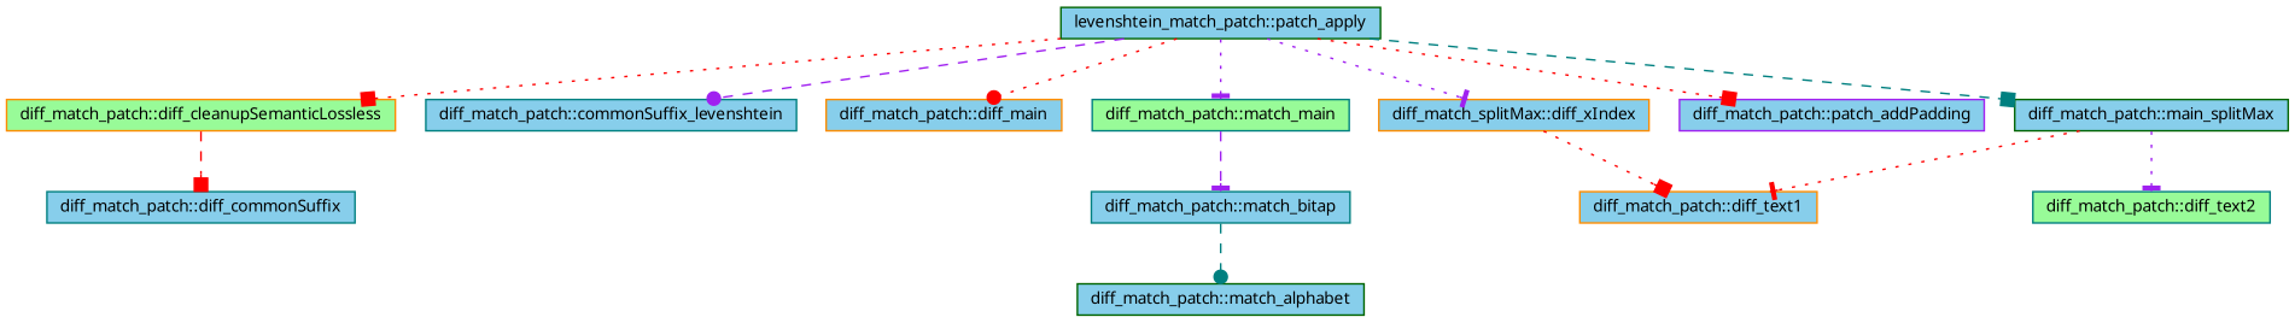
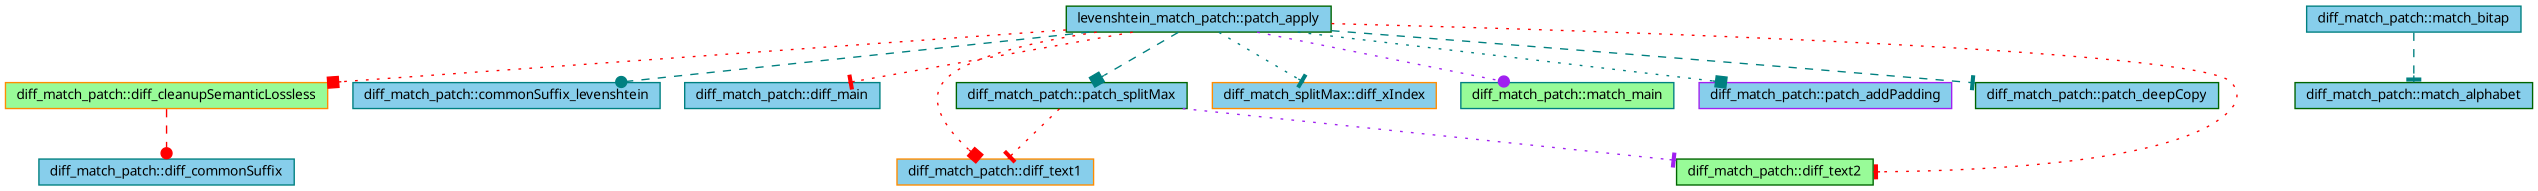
  digraph {
    rankdir=TB
    node [color=darkgreen fillcolor=skyblue fontname="FreeSans.ttf" fontsize=10 shape=record style=filled]
    edge [arrowhead=tee color=red fontname="FreeSans.ttf" fontsize=10 labelfontname="FreeSans.ttf" labelfontsize=10 style=dotted]
    n1 [fontcolor=black height=0.2 label="levenshtein_match_patch::patch_apply" width=0.4]
    n2 [color=darkorange fillcolor=palegreen height=0.2 label="diff_match_patch::diff_cleanupSemanticLossless" width=0.4]
    n3 [color=teal height=0.2 label="diff_match_patch::commonSuffix_levenshtein" width=0.4]
-   n4 [color=darkorange height=0.2 label="diff_match_patch::diff_main" width=0.4]
+   n4 [color=teal height=0.2 label="diff_match_patch::diff_main" width=0.4]
    n5 [color=darkorange height=0.2 label="diff_match_patch::diff_text1" width=0.4]
-   n6 [color=teal fillcolor=palegreen height=0.2 label="diff_match_patch::diff_text2" width=0.4]
+   n6 [fillcolor=palegreen height=0.2 label="diff_match_patch::diff_text2" width=0.4]
    n7 [color=darkorange height=0.2 label="diff_match_splitMax::diff_xIndex" width=0.4]
    n8 [color=teal fillcolor=palegreen height=0.2 label="diff_match_patch::match_main" width=0.4]
    n9 [color=purple height=0.2 label="diff_match_patch::patch_addPadding" width=0.4]
-   n11 [height=0.2 label="diff_match_patch::main_splitMax" width=0.4]
+   n10 [height=0.2 label="diff_match_patch::patch_deepCopy" width=0.4]
+   n11 [height=0.2 label="diff_match_patch::patch_splitMax" width=0.4]
    n12 [color=teal height=0.2 label="diff_match_patch::diff_commonSuffix" width=0.4]
    n13 [color=teal height=0.2 label="diff_match_patch::match_bitap" width=0.4]
    n14 [height=0.2 label="diff_match_patch::match_alphabet" width=0.4]
    n1 -> n2 [arrowhead=box]
-   n1 -> n3 [arrowhead=dot color=purple style=dashed]
-   n1 -> n4 [arrowhead=dot]
-   n7 -> n5 [arrowhead=box]
-   n1 -> n7 [color=purple]
-   n1 -> n8 [color=purple]
-   n1 -> n9 [arrowhead=box]
+   n1 -> n3 [arrowhead=dot color=teal style=dashed]
+   n1 -> n4
+   n1 -> n5 [arrowhead=box]
+   n1 -> n6
+   n1 -> n7 [color=teal]
+   n1 -> n8 [arrowhead=dot color=purple]
+   n1 -> n9 [arrowhead=box color=teal]
+   n1 -> n10 [color=teal style=dashed]
    n1 -> n11 [arrowhead=box color=teal style=dashed]
-   n2 -> n12 [arrowhead=box style=dashed]
-   n8 -> n13 [color=purple style=dashed]
+   n2 -> n12 [arrowhead=dot style=dashed]
    n11 -> n5
    n11 -> n6 [color=purple]
-   n13 -> n14 [arrowhead=dot color=teal style=dashed]
+   n13 -> n14 [color=teal style=dashed]
  }
